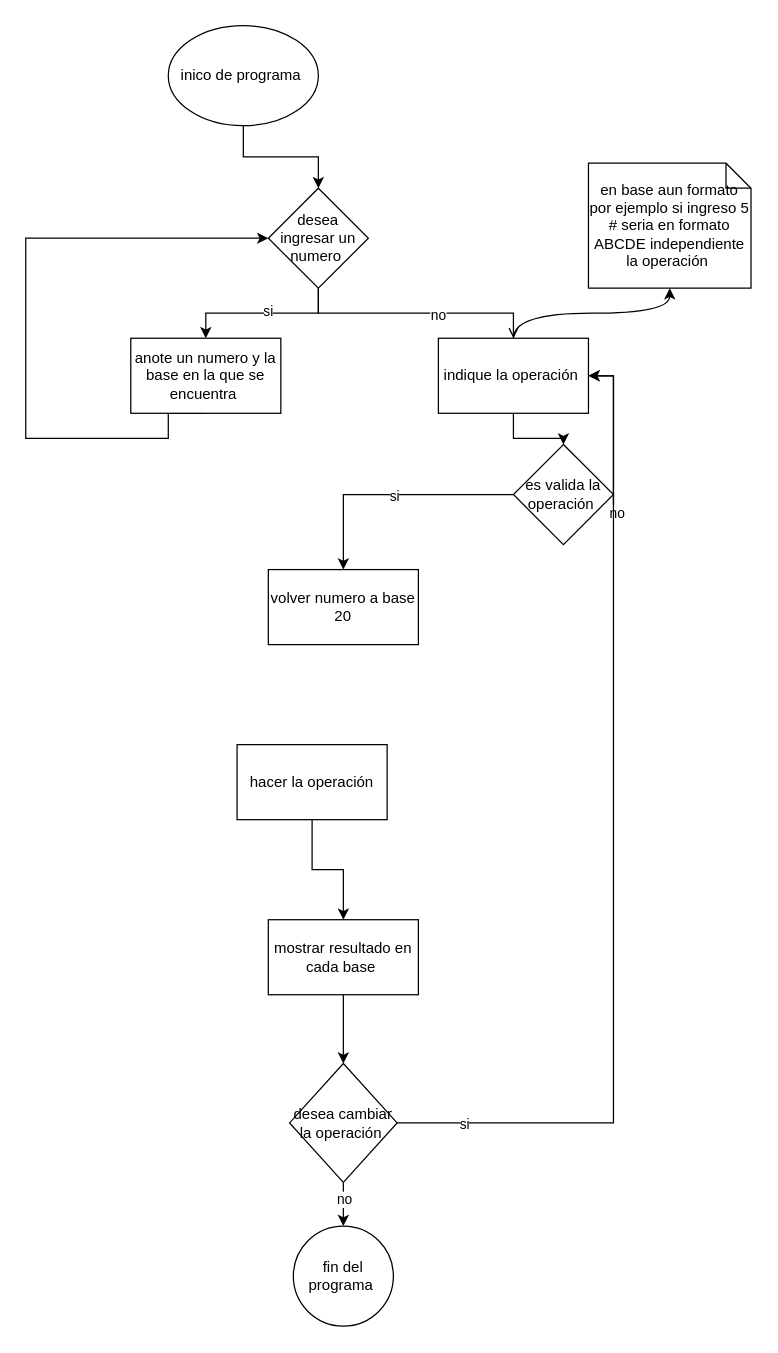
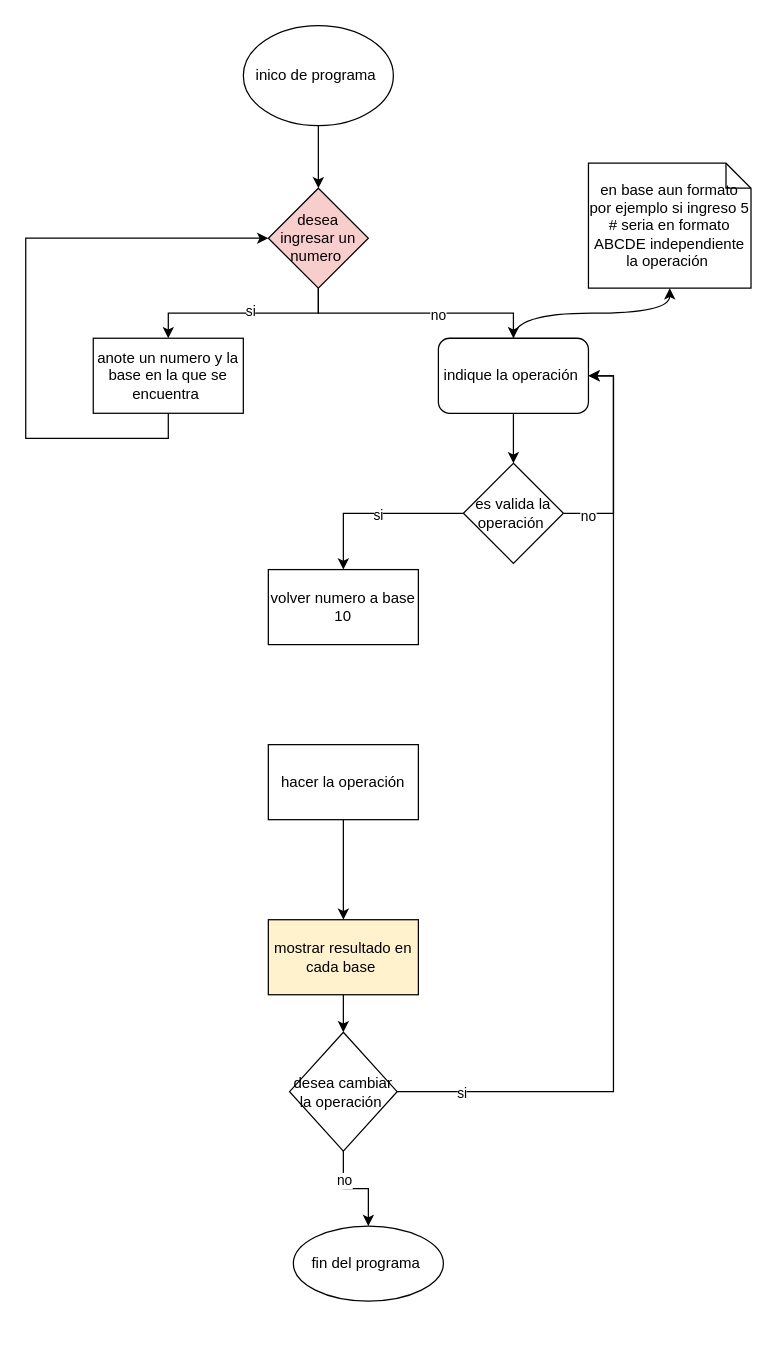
  <mxCell id="0" />
  <mxCell id="1" parent="0" />
  <mxCell id="2" value="" style="edgeStyle=orthogonalEdgeStyle;rounded=0;orthogonalLoop=1;jettySize=auto;html=1;" edge="1" parent="1" source="3" target="8"><mxGeometry relative="1" as="geometry" /></mxCell>
- <mxCell id="3" value="inico de programa&amp;nbsp;" style="ellipse;whiteSpace=wrap;html=1;" vertex="1" parent="1"><mxGeometry x="134" y="20" width="120" height="80" as="geometry" /></mxCell>
+ <mxCell id="3" value="inico de programa&amp;nbsp;" style="ellipse;whiteSpace=wrap;html=1;" vertex="1" parent="1"><mxGeometry x="194" y="20" width="120" height="80" as="geometry" /></mxCell>
  <mxCell id="4" style="edgeStyle=orthogonalEdgeStyle;rounded=0;orthogonalLoop=1;jettySize=auto;html=1;exitX=0.5;exitY=1;exitDx=0;exitDy=0;" edge="1" parent="1" source="8" target="10"><mxGeometry relative="1" as="geometry" /></mxCell>
  <mxCell id="5" value="si" style="edgeLabel;html=1;align=center;verticalAlign=middle;resizable=0;points=[];" vertex="1" connectable="0" parent="4"><mxGeometry x="-0.062" y="-2" relative="1" as="geometry"><mxPoint as="offset" /></mxGeometry></mxCell>
- <mxCell id="6" style="edgeStyle=orthogonalEdgeStyle;rounded=0;orthogonalLoop=1;jettySize=auto;html=1;exitX=0.5;exitY=1;exitDx=0;exitDy=0;endArrow=open;" edge="1" parent="1" source="8" target="12"><mxGeometry relative="1" as="geometry" /></mxCell>
+ <mxCell id="6" style="edgeStyle=orthogonalEdgeStyle;rounded=0;orthogonalLoop=1;jettySize=auto;html=1;exitX=0.5;exitY=1;exitDx=0;exitDy=0;" edge="1" parent="1" source="8" target="12"><mxGeometry relative="1" as="geometry" /></mxCell>
  <mxCell id="7" value="no" style="edgeLabel;html=1;align=center;verticalAlign=middle;resizable=0;points=[];" vertex="1" connectable="0" parent="6"><mxGeometry x="0.173" y="-1" relative="1" as="geometry"><mxPoint as="offset" /></mxGeometry></mxCell>
- <mxCell id="8" value="desea ingresar un numero&amp;nbsp;" style="rhombus;whiteSpace=wrap;html=1;" vertex="1" parent="1"><mxGeometry x="214" y="150" width="80" height="80" as="geometry" /></mxCell>
+ <mxCell id="8" value="desea ingresar un numero&amp;nbsp;" style="rhombus;whiteSpace=wrap;html=1;fillColor=#f8cecc;" vertex="1" parent="1"><mxGeometry x="214" y="150" width="80" height="80" as="geometry" /></mxCell>
  <mxCell id="9" style="edgeStyle=orthogonalEdgeStyle;rounded=0;orthogonalLoop=1;jettySize=auto;html=1;exitX=0.5;exitY=1;exitDx=0;exitDy=0;entryX=0;entryY=0.5;entryDx=0;entryDy=0;" edge="1" parent="1" source="10" target="8"><mxGeometry relative="1" as="geometry"><mxPoint x="40" y="170" as="targetPoint" /><Array as="points"><mxPoint x="134" y="350" /><mxPoint x="20" y="350" /><mxPoint x="20" y="190" /></Array></mxGeometry></mxCell>
- <mxCell id="10" value="anote un numero y la base en la que se encuentra&amp;nbsp;" style="rounded=0;whiteSpace=wrap;html=1;" vertex="1" parent="1"><mxGeometry x="104" y="270" width="120" height="60" as="geometry" /></mxCell>
+ <mxCell id="10" value="anote un numero y la base en la que se encuentra&amp;nbsp;" style="rounded=0;whiteSpace=wrap;html=1;" vertex="1" parent="1"><mxGeometry x="74" y="270" width="120" height="60" as="geometry" /></mxCell>
  <mxCell id="11" style="edgeStyle=orthogonalEdgeStyle;rounded=0;orthogonalLoop=1;jettySize=auto;html=1;exitX=0.5;exitY=1;exitDx=0;exitDy=0;entryX=0.5;entryY=0;entryDx=0;entryDy=0;" edge="1" parent="1" source="12" target="19"><mxGeometry relative="1" as="geometry" /></mxCell>
- <mxCell id="12" value="indique la operación&amp;nbsp;" style="rounded=0;whiteSpace=wrap;html=1;" vertex="1" parent="1"><mxGeometry x="350" y="270" width="120" height="60" as="geometry" /></mxCell>
+ <mxCell id="12" value="indique la operación&amp;nbsp;" style="whiteSpace=wrap;html=1;rounded=1;" vertex="1" parent="1"><mxGeometry x="350" y="270" width="120" height="60" as="geometry" /></mxCell>
  <mxCell id="13" value="en base aun formato por ejemplo si ingreso 5 # seria en formato ABCDE independiente la operación&amp;nbsp;" style="shape=note;size=20;whiteSpace=wrap;html=1;" vertex="1" parent="1"><mxGeometry x="470" y="130" width="130" height="100" as="geometry" /></mxCell>
  <mxCell id="14" style="edgeStyle=orthogonalEdgeStyle;rounded=0;orthogonalLoop=1;jettySize=auto;html=1;curved=1;" edge="1" parent="1" source="12" target="13"><mxGeometry relative="1" as="geometry" /></mxCell>
  <mxCell id="15" style="edgeStyle=orthogonalEdgeStyle;rounded=0;orthogonalLoop=1;jettySize=auto;html=1;entryX=1;entryY=0.5;entryDx=0;entryDy=0;exitX=1;exitY=0.5;exitDx=0;exitDy=0;" edge="1" parent="1" source="19" target="12"><mxGeometry relative="1" as="geometry"><Array as="points"><mxPoint x="490" y="410" /><mxPoint x="490" y="300" /></Array></mxGeometry></mxCell>
  <mxCell id="16" value="no" style="edgeLabel;html=1;align=center;verticalAlign=middle;resizable=0;points=[];" vertex="1" connectable="0" parent="15"><mxGeometry x="-0.776" y="-2" relative="1" as="geometry"><mxPoint as="offset" /></mxGeometry></mxCell>
  <mxCell id="17" style="edgeStyle=orthogonalEdgeStyle;rounded=0;orthogonalLoop=1;jettySize=auto;html=1;exitX=0;exitY=0.5;exitDx=0;exitDy=0;" edge="1" parent="1" source="19" target="20"><mxGeometry relative="1" as="geometry"><mxPoint x="320" y="470" as="targetPoint" /></mxGeometry></mxCell>
  <mxCell id="18" value="si" style="edgeLabel;html=1;align=center;verticalAlign=middle;resizable=0;points=[];" vertex="1" connectable="0" parent="17"><mxGeometry x="-0.021" y="1" relative="1" as="geometry"><mxPoint as="offset" /></mxGeometry></mxCell>
- <mxCell id="19" value="es valida la operación&amp;nbsp;" style="rhombus;whiteSpace=wrap;html=1;" vertex="1" parent="1"><mxGeometry x="410" y="355" width="80" height="80" as="geometry" /></mxCell>
- <mxCell id="20" value="volver numero a base 20" style="rounded=0;whiteSpace=wrap;html=1;" vertex="1" parent="1"><mxGeometry x="214" y="455" width="120" height="60" as="geometry" /></mxCell>
+ <mxCell id="19" value="es valida la operación&amp;nbsp;" style="rhombus;whiteSpace=wrap;html=1;" vertex="1" parent="1"><mxGeometry x="370" y="370" width="80" height="80" as="geometry" /></mxCell>
+ <mxCell id="20" value="volver numero a base 10" style="rounded=0;whiteSpace=wrap;html=1;" vertex="1" parent="1"><mxGeometry x="214" y="455" width="120" height="60" as="geometry" /></mxCell>
  <mxCell id="21" value="" style="edgeStyle=orthogonalEdgeStyle;rounded=0;orthogonalLoop=1;jettySize=auto;html=1;" edge="1" parent="1" source="22" target="24"><mxGeometry relative="1" as="geometry" /></mxCell>
- <mxCell id="22" value="hacer la operación" style="whiteSpace=wrap;html=1;rounded=0;" vertex="1" parent="1"><mxGeometry x="189" y="595" width="120" height="60" as="geometry" /></mxCell>
+ <mxCell id="22" value="hacer la operación" style="whiteSpace=wrap;html=1;rounded=0;" vertex="1" parent="1"><mxGeometry x="214" y="595" width="120" height="60" as="geometry" /></mxCell>
  <mxCell id="23" value="" style="edgeStyle=orthogonalEdgeStyle;rounded=0;orthogonalLoop=1;jettySize=auto;html=1;" edge="1" parent="1" source="24" target="29"><mxGeometry relative="1" as="geometry" /></mxCell>
- <mxCell id="24" value="mostrar resultado en cada base&amp;nbsp;" style="whiteSpace=wrap;html=1;rounded=0;" vertex="1" parent="1"><mxGeometry x="214" y="735" width="120" height="60" as="geometry" /></mxCell>
+ <mxCell id="24" value="mostrar resultado en cada base&amp;nbsp;" style="whiteSpace=wrap;html=1;rounded=0;fillColor=#fff2cc;" vertex="1" parent="1"><mxGeometry x="214" y="735" width="120" height="60" as="geometry" /></mxCell>
  <mxCell id="25" value="" style="edgeStyle=orthogonalEdgeStyle;rounded=0;orthogonalLoop=1;jettySize=auto;html=1;" edge="1" parent="1" source="29" target="30"><mxGeometry relative="1" as="geometry" /></mxCell>
  <mxCell id="26" value="no" style="edgeLabel;html=1;align=center;verticalAlign=middle;resizable=0;points=[];" vertex="1" connectable="0" parent="25"><mxGeometry x="-0.422" relative="1" as="geometry"><mxPoint as="offset" /></mxGeometry></mxCell>
  <mxCell id="27" style="edgeStyle=orthogonalEdgeStyle;rounded=0;orthogonalLoop=1;jettySize=auto;html=1;exitX=1;exitY=0.5;exitDx=0;exitDy=0;entryX=1;entryY=0.5;entryDx=0;entryDy=0;" edge="1" parent="1" source="29" target="12"><mxGeometry relative="1" as="geometry" /></mxCell>
  <mxCell id="28" value="si" style="edgeLabel;html=1;align=center;verticalAlign=middle;resizable=0;points=[];" vertex="1" connectable="0" parent="27"><mxGeometry x="-0.866" relative="1" as="geometry"><mxPoint y="1" as="offset" /></mxGeometry></mxCell>
- <mxCell id="29" value="desea cambiar la operación&amp;nbsp;" style="rhombus;whiteSpace=wrap;html=1;rounded=0;" vertex="1" parent="1"><mxGeometry x="231" y="850" width="86" height="95" as="geometry" /></mxCell>
- <mxCell id="30" value="fin del programa&amp;nbsp;" style="ellipse;whiteSpace=wrap;html=1;rounded=0;" vertex="1" parent="1"><mxGeometry x="234" y="980" width="80" height="80" as="geometry" /></mxCell>
+ <mxCell id="29" value="desea cambiar la operación&amp;nbsp;" style="rhombus;whiteSpace=wrap;html=1;rounded=0;" vertex="1" parent="1"><mxGeometry x="231" y="825" width="86" height="95" as="geometry" /></mxCell>
+ <mxCell id="30" value="fin del programa&amp;nbsp;" style="ellipse;whiteSpace=wrap;html=1;rounded=0;" vertex="1" parent="1"><mxGeometry x="234" y="980" width="120" height="60" as="geometry" /></mxCell>
